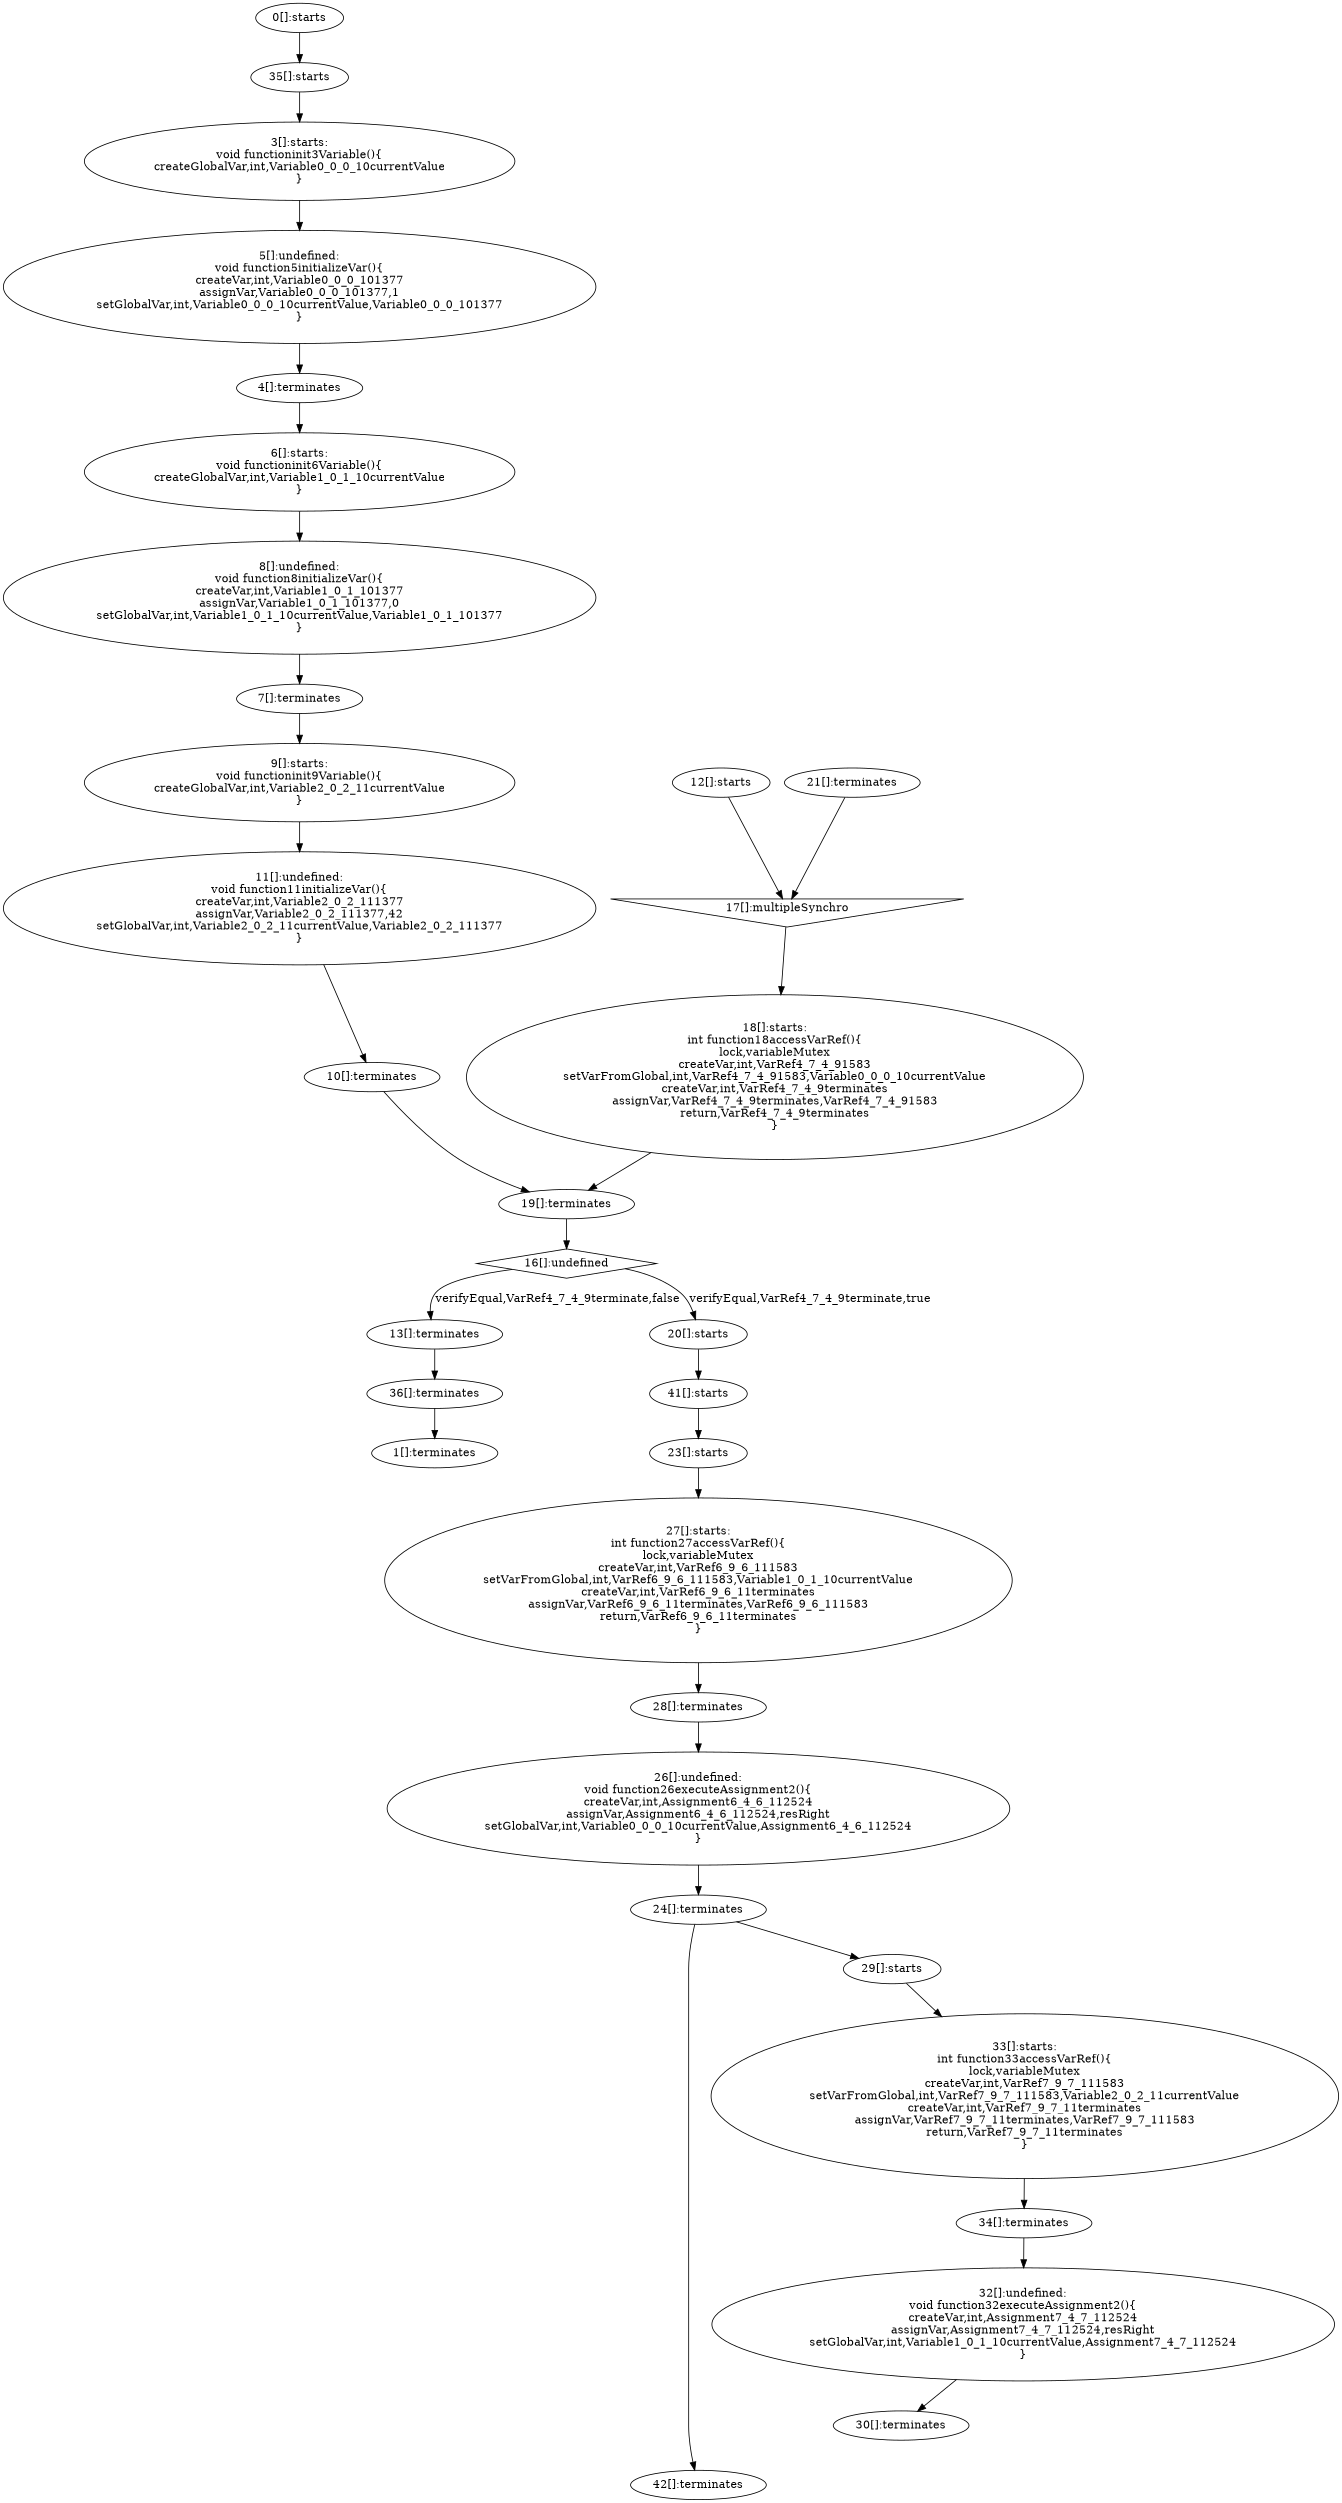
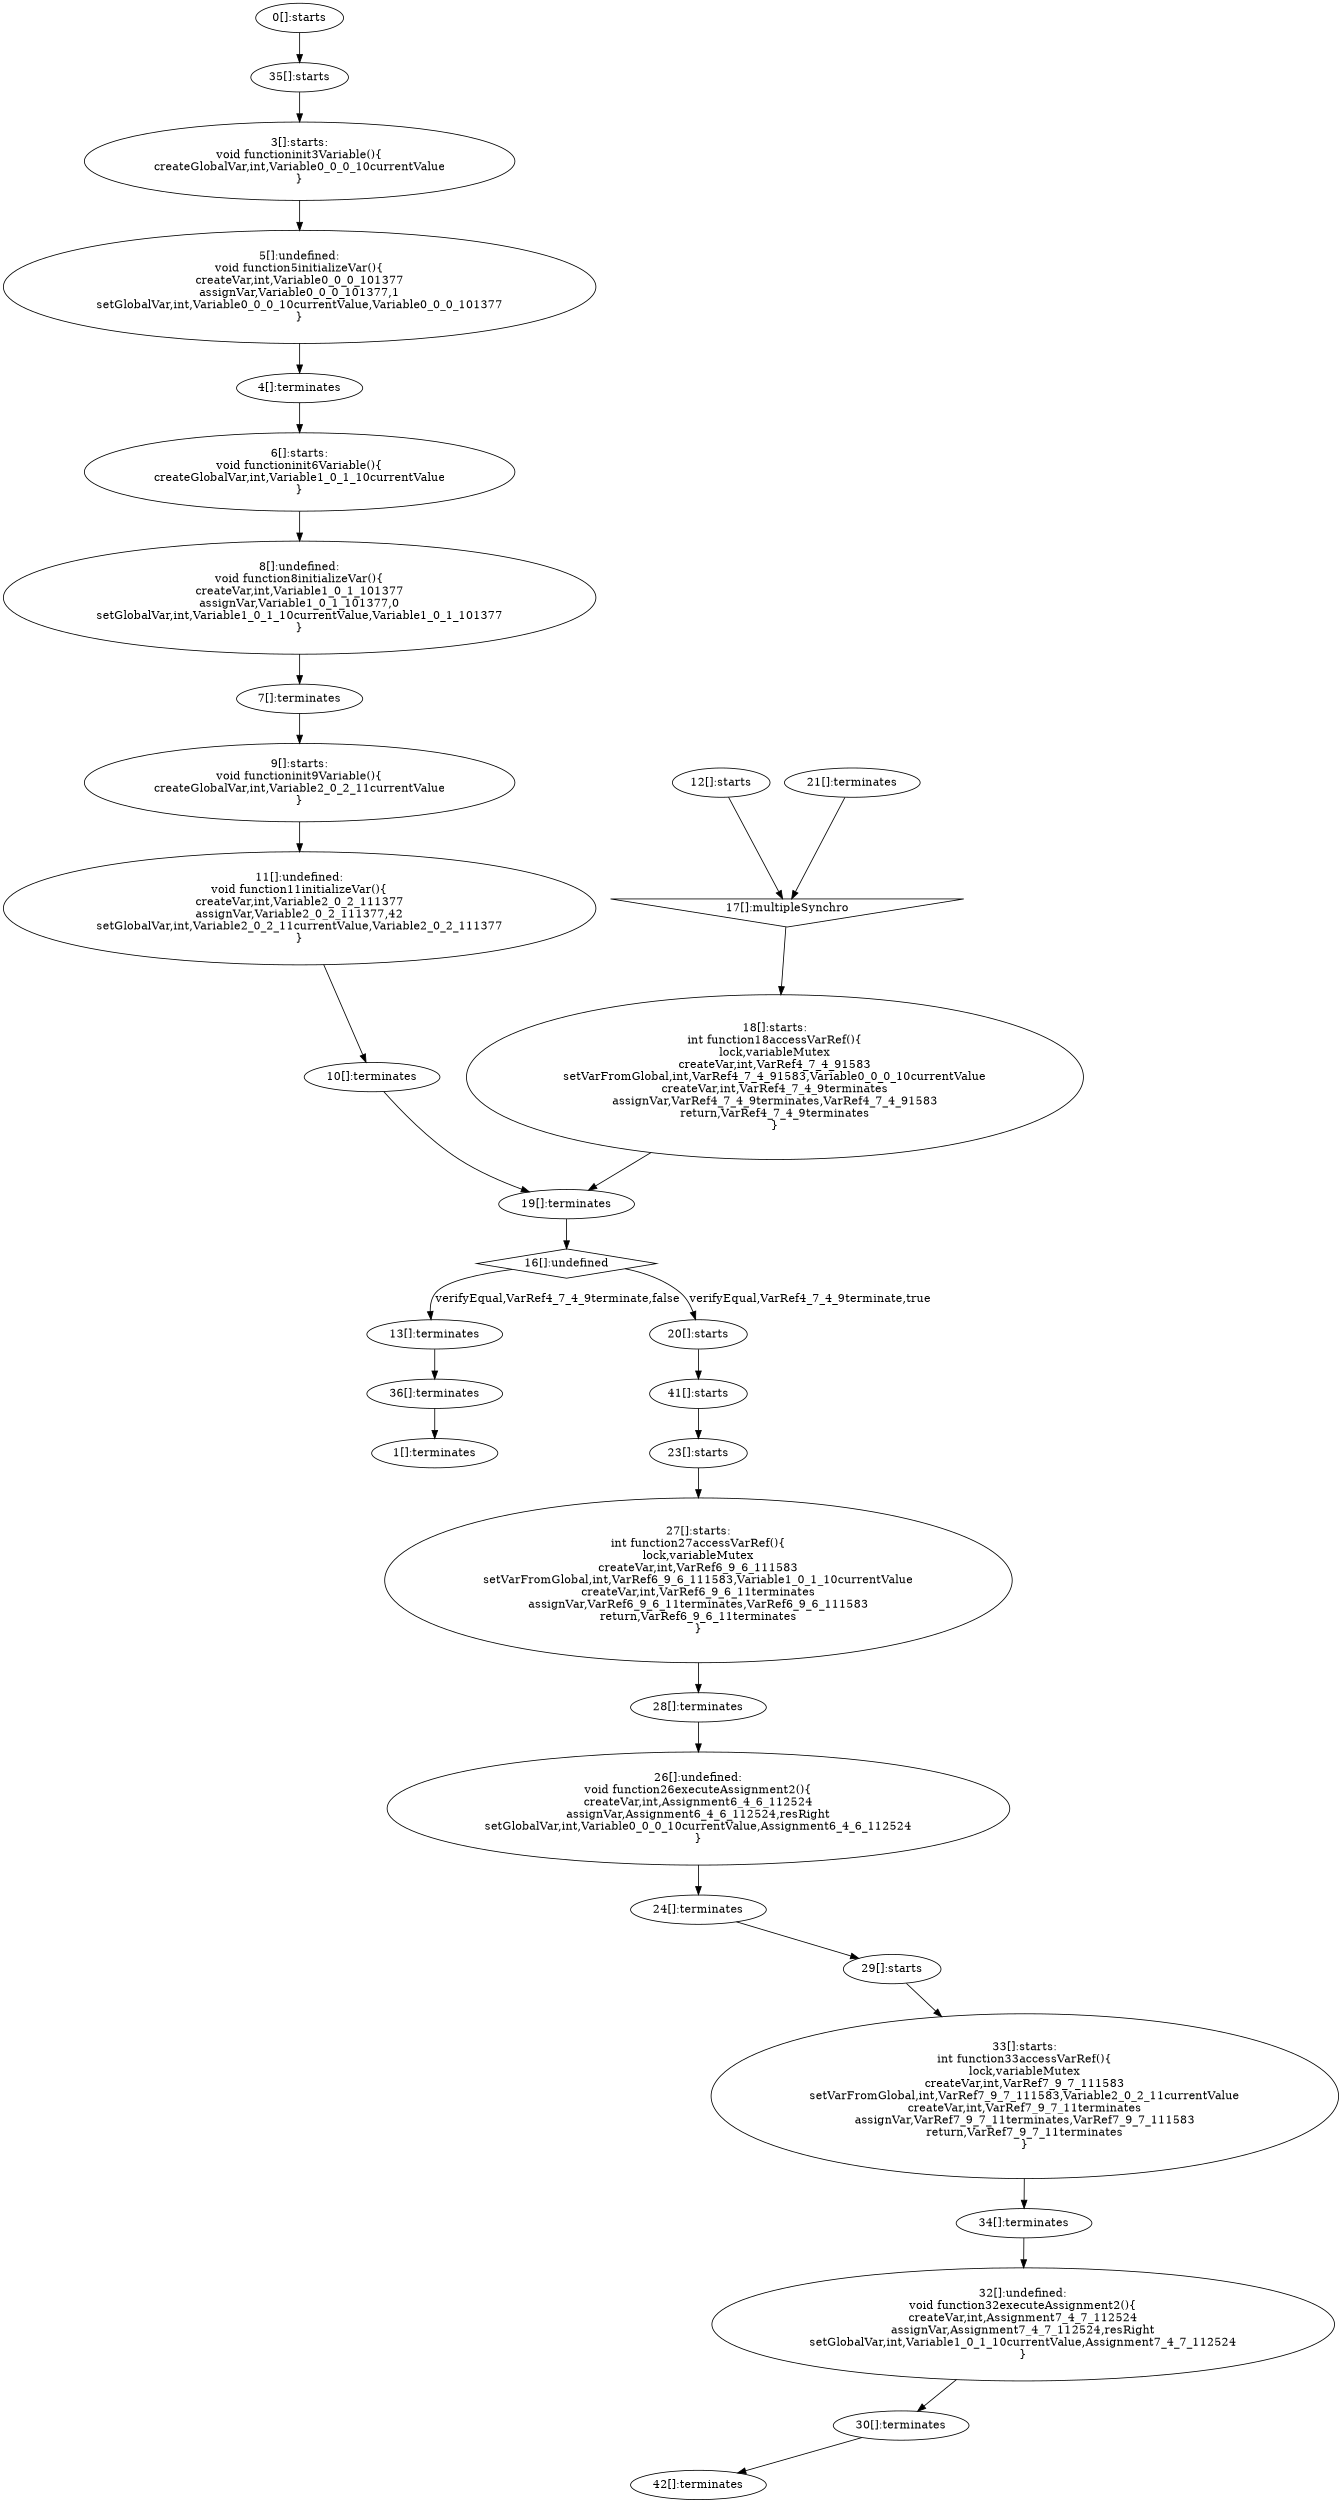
  digraph {
    node [shape=ellipse]
    n1 [label="0[]:starts"]
    n2 [label="35[]:starts"]
    n3 [label="3[]:starts:\nvoid functioninit3Variable(){\ncreateGlobalVar,int,Variable0_0_0_10currentValue\n}"]
    n4 [label="1[]:terminates"]
    n5 [label="5[]:undefined:\nvoid function5initializeVar(){\ncreateVar,int,Variable0_0_0_101377\nassignVar,Variable0_0_0_101377,1\nsetGlobalVar,int,Variable0_0_0_10currentValue,Variable0_0_0_101377\n}"]
    n6 [label="36[]:terminates"]
    n7 [label="4[]:terminates"]
    n8 [label="6[]:starts:\nvoid functioninit6Variable(){\ncreateGlobalVar,int,Variable1_0_1_10currentValue\n}"]
    n9 [label="8[]:undefined:\nvoid function8initializeVar(){\ncreateVar,int,Variable1_0_1_101377\nassignVar,Variable1_0_1_101377,0\nsetGlobalVar,int,Variable1_0_1_10currentValue,Variable1_0_1_101377\n}"]
    n10 [label="7[]:terminates"]
    n11 [label="9[]:starts:\nvoid functioninit9Variable(){\ncreateGlobalVar,int,Variable2_0_2_11currentValue\n}"]
    n12 [label="11[]:undefined:\nvoid function11initializeVar(){\ncreateVar,int,Variable2_0_2_111377\nassignVar,Variable2_0_2_111377,42\nsetGlobalVar,int,Variable2_0_2_11currentValue,Variable2_0_2_111377\n}"]
    n13 [label="10[]:terminates"]
    n14 [label="19[]:terminates"]
    n15 [label="12[]:starts"]
    n16 [label="17[]:multipleSynchro" shape=invtriangle]
    n17 [label="18[]:starts:\nint function18accessVarRef(){\nlock,variableMutex\ncreateVar,int,VarRef4_7_4_91583\nsetVarFromGlobal,int,VarRef4_7_4_91583,Variable0_0_0_10currentValue\ncreateVar,int,VarRef4_7_4_9terminates\nassignVar,VarRef4_7_4_9terminates,VarRef4_7_4_91583\nreturn,VarRef4_7_4_9terminates\n}"]
    n18 [label="13[]:terminates"]
    n19 [label="16[]:undefined" shape=diamond]
    n20 [label="20[]:starts"]
    n21 [label="41[]:starts"]
    n22 [label="23[]:starts"]
    n23 [label="21[]:terminates"]
    n24 [label="27[]:starts:\nint function27accessVarRef(){\nlock,variableMutex\ncreateVar,int,VarRef6_9_6_111583\nsetVarFromGlobal,int,VarRef6_9_6_111583,Variable1_0_1_10currentValue\ncreateVar,int,VarRef6_9_6_11terminates\nassignVar,VarRef6_9_6_11terminates,VarRef6_9_6_111583\nreturn,VarRef6_9_6_11terminates\n}"]
    n25 [label="42[]:terminates"]
    n26 [label="28[]:terminates"]
    n27 [label="24[]:terminates"]
    n28 [label="29[]:starts"]
    n29 [label="33[]:starts:\nint function33accessVarRef(){\nlock,variableMutex\ncreateVar,int,VarRef7_9_7_111583\nsetVarFromGlobal,int,VarRef7_9_7_111583,Variable2_0_2_11currentValue\ncreateVar,int,VarRef7_9_7_11terminates\nassignVar,VarRef7_9_7_11terminates,VarRef7_9_7_111583\nreturn,VarRef7_9_7_11terminates\n}"]
    n30 [label="26[]:undefined:\nvoid function26executeAssignment2(){\ncreateVar,int,Assignment6_4_6_112524\nassignVar,Assignment6_4_6_112524,resRight\nsetGlobalVar,int,Variable0_0_0_10currentValue,Assignment6_4_6_112524\n}"]
    n31 [label="34[]:terminates"]
    n32 [label="30[]:terminates"]
    n33 [label="32[]:undefined:\nvoid function32executeAssignment2(){\ncreateVar,int,Assignment7_4_7_112524\nassignVar,Assignment7_4_7_112524,resRight\nsetGlobalVar,int,Variable1_0_1_10currentValue,Assignment7_4_7_112524\n}"]
    n1 -> n2
    n2 -> n3
    n3 -> n5
    n5 -> n7
    n6 -> n4
    n7 -> n8
    n8 -> n9
    n9 -> n10
    n10 -> n11
    n11 -> n12
    n12 -> n13
    n13 -> n14
    n14 -> n19
    n15 -> n16
    n16 -> n17
    n17 -> n14
    n18 -> n6
    n19 -> n18 [label="verifyEqual,VarRef4_7_4_9terminate,false"]
    n19 -> n20 [label="verifyEqual,VarRef4_7_4_9terminate,true"]
    n20 -> n21
    n21 -> n22
    n22 -> n24
    n23 -> n16
    n24 -> n26
    n26 -> n30
    n27 -> n28
    n28 -> n29
    n29 -> n31
    n30 -> n27
    n31 -> n33
-   n27 -> n25
+   n32 -> n25
    n33 -> n32
  }
